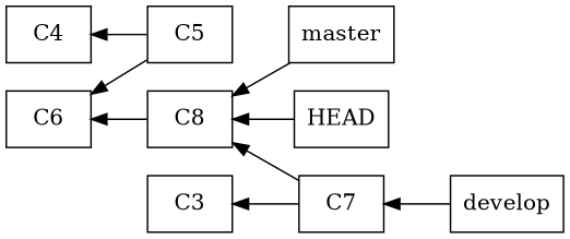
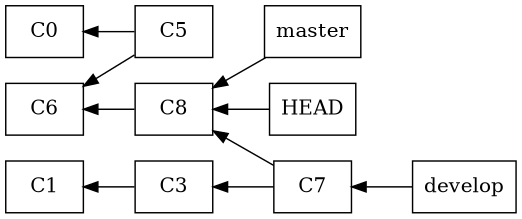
  digraph {
    rankdir=RL
    node [shape=rectangle style="fill=green!20"]
    C3
+   C1
    C5
-   C4
+   C4 [label=C0]
    C6
    C7
    C8
    develop [style="fill=yellow!20"]
    master [style="fill=yellow!20"]
    HEAD [style="fill=yellow!20"]
+   C3 -> C1
    C5 -> C4
    C5 -> C6
    C7 -> C3
    C7 -> C8
    C8 -> C6
    develop -> C7
    master -> C8
    HEAD -> C8
  }
